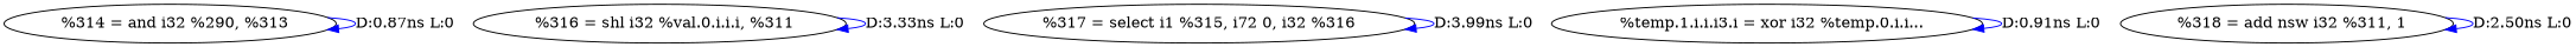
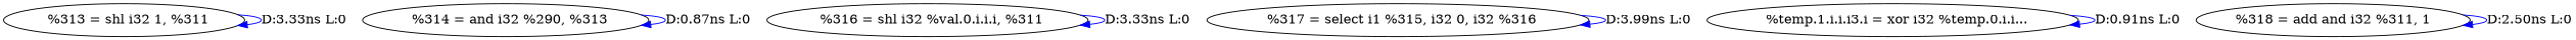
  digraph {
    edge [color=blue]
+   n1 [label="  %313 = shl i32 1, %311"]
    n2 [label="  %314 = and i32 %290, %313"]
    n3 [label="  %316 = shl i32 %val.0.i.i.i, %311"]
-   n4 [label="%317 = select i1 %315, i72 0, i32 %316"]
+   n4 [label="  %317 = select i1 %315, i32 0, i32 %316"]
    n5 [label="  %temp.1.i.i.i3.i = xor i32 %temp.0.i.i..."]
-   n6 [label="  %318 = add nsw i32 %311, 1"]
+   n6 [label="%318 = add and i32 %311, 1"]
+   n1 -> n1 [label="D:3.33ns L:0"]
    n2 -> n2 [label="D:0.87ns L:0"]
    n3 -> n3 [label="D:3.33ns L:0"]
    n4 -> n4 [label="D:3.99ns L:0"]
    n5 -> n5 [label="D:0.91ns L:0"]
    n6 -> n6 [label="D:2.50ns L:0"]
  }
